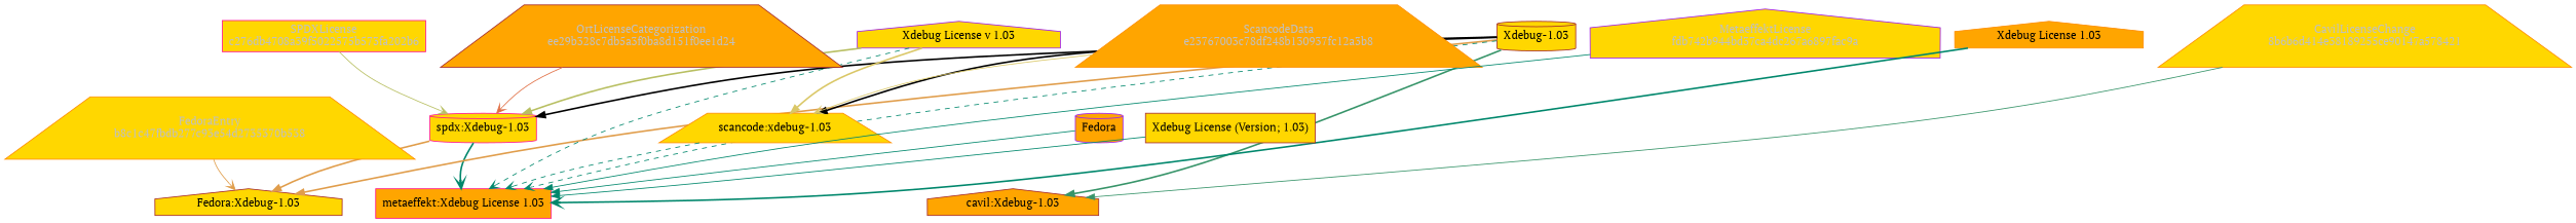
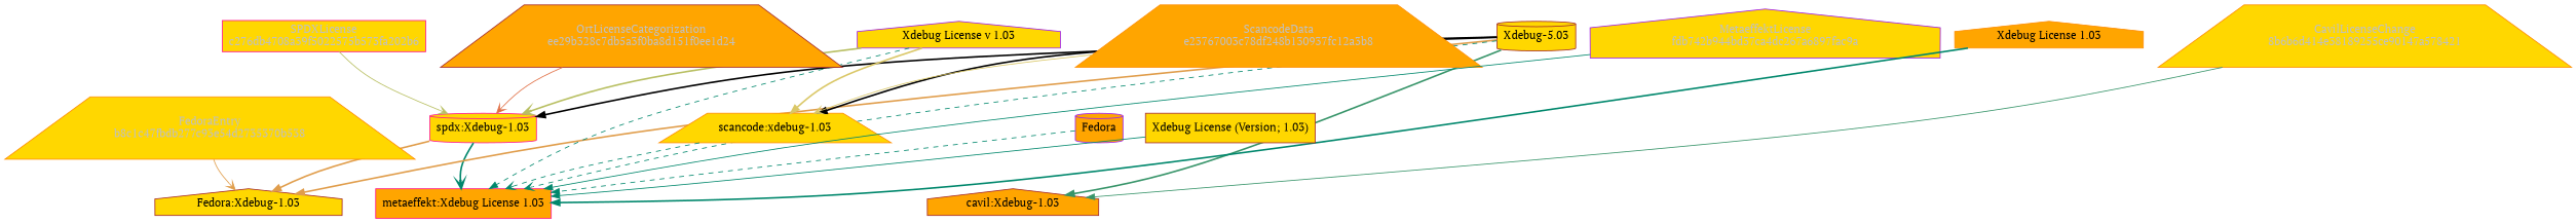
  strict digraph {
    fontname="PT Serif"
    splines=curved
    node [color=brown fillcolor=gold fontname="PT Serif" shape=house style=filled]
    edge [arrowhead=normal color="#00876c" fontname="PT Serif" weight=0.5 style=bold]
    n1 [color=deeppink fontcolor=gray label="SPDXLicense\nc276db4708a39f5022575b573fa202b6" shape=box]
    n2 [color=deeppink label="spdx:Xdebug-1.03" shape=cylinder]
    n3 [label="Fedora:Xdebug-1.03"]
    n4 [color=deeppink fillcolor=orange label="metaeffekt:Xdebug License 1.03" shape=box]
-   n5 [label="Xdebug-1.03" shape=cylinder]
+   n5 [label="Xdebug-5.03" shape=cylinder]
    n6 [color=darkorange label="scancode:xdebug-1.03" shape=trapezium]
    n7 [fillcolor=orange label="cavil:Xdebug-1.03"]
    n8 [color=purple label="Xdebug License v 1.03"]
    n9 [color=darkorange fontcolor=gray label="FedoraEntry\nb8c1c47fbdb277c93e54d2735370b538" shape=trapezium]
    n10 [color=darkorange fillcolor=orange fontcolor=gray label="ScancodeData\ne23767003c78df248b130937fc12a3b8" shape=trapezium]
    n11 [fillcolor=orange fontcolor=gray label="OrtLicenseCategorization\nee29b328c7db5a3f0ba8d151f0ee1d24" shape=trapezium]
    n12 [color=darkorange fontcolor=gray label="CavilLicenseChange\n8b6b6d414e38189255ce90147a578421" shape=trapezium]
    n13 [color=purple fontcolor=gray label="MetaeffektLicense\nfdb742b944bd37ca4dc267a6897fac9a"]
    n14 [color=darkorange fillcolor=orange label="Xdebug License 1.03"]
    n15 [color=purple fillcolor=orange label=Fedora shape=cylinder]
    n16 [label="Xdebug License (Version; 1.03)" shape=box]
    n1 -> n2 [arrowhead=vee color="#b8bf62" style=""]
    n2 -> n3 [color="#e09d4b" weight=0.7]
    n2 -> n4 [arrowhead=vee weight=0.7]
    n5 -> n2 [weight=0.7 color=""]
    n5 -> n3 [color="#e09d4b" weight=0.7]
    n5 -> n4 [arrowhead=vee style=dashed]
    n5 -> n6 [weight=0.7 color=""]
    n5 -> n7 [color="#379469" weight=0.7]
    n6 -> n4 [arrowhead=vee style=dashed]
-   n8 -> n2 [color="#b8bf62" weight=0.7]
-   n8 -> n4 [arrowhead=vee style=dashed]
+   n8 -> n2 [arrowhead=vee color="#b8bf62" weight=0.7]
+   n8 -> n4 [style=dashed]
    n8 -> n6 [color="#dac767" weight=0.7]
    n9 -> n3 [arrowhead=vee color="#e09d4b" style=""]
    n10 -> n6 [arrowhead=vee color="#dac767" style=""]
    n11 -> n2 [arrowhead=vee color="#e06f45" style=""]
    n12 -> n7 [color="#379469" style=""]
    n13 -> n4 [style=""]
-   n14 -> n4 [arrowhead=vee weight=0.7]
-   n15 -> n4 [style=solid]
+   n14 -> n4 [weight=0.7]
+   n15 -> n4 [style=dashed]
    n16 -> n4 [style=solid]
  }
